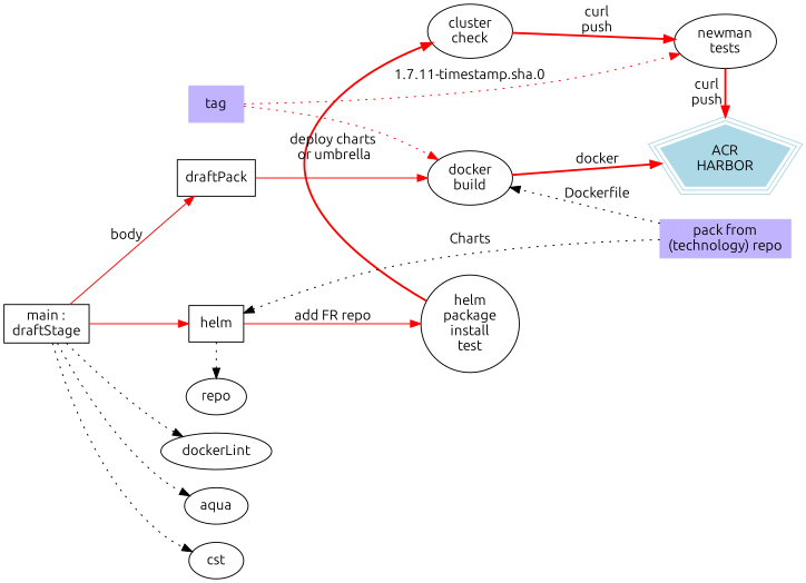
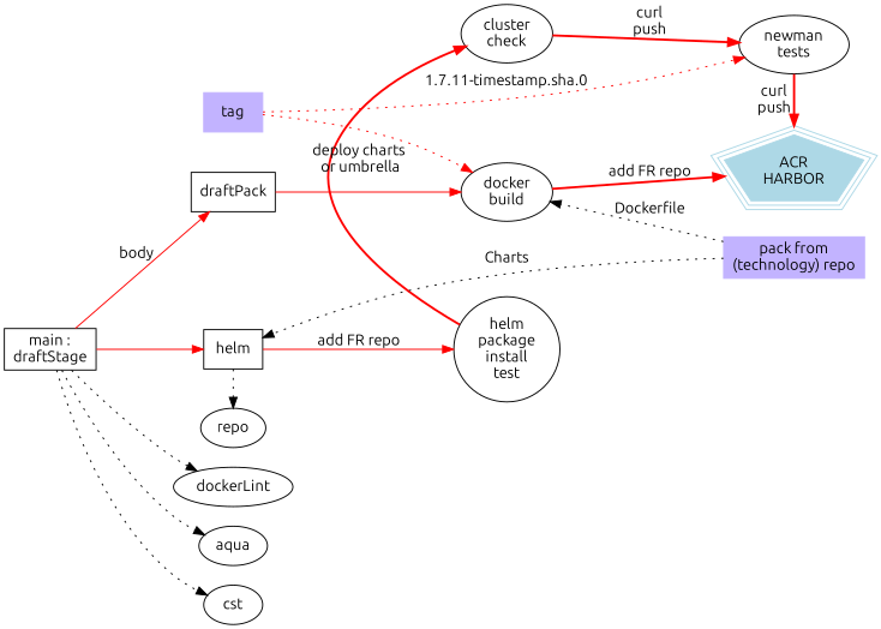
  digraph {
    fontname=Ubuntu
    rankdir=LR
    node [fontname=Ubuntu]
    edge [color=red fontname=Ubuntu style=dotted]
    n1 [label="main :\ndraftStage" shape=box]
    draftPack [shape=box]
    dockerLint
    helm [shape=box]
    aqua
    cst
    n7 [label=repo]
    n8 [label="docker\nbuild"]
    n9 [label="helm\npackage\ninstall\ntest"]
    n10 [label="cluster\ncheck"]
    n11 [label="newman\ntests"]
    n12 [color=lightblue label="ACR\nHARBOR" peripheries=3 shape=polygon sides=5 style=filled]
    n13 [color=".7 .3 1.0" label="pack from\n(technology) repo" shape=box style=filled]
    n14 [color=".7 .3 1.0" label=tag shape=box style=filled]
    subgraph sub_1 {
      rank=min
      n1
    }
    subgraph sub_2 {
      rank=same
      draftPack
      dockerLint
      helm
      aqua
      cst
    }
    subgraph sub_3 {
      rank=same
      helm
      n7
    }
    subgraph sub_4 {
      rank=same
      n8
      n9
      n10
    }
    subgraph sub_5 {
      rank=sink
      n11
    }
    subgraph sub_6 {
      rank=sink
      n12
      n13
    }
    subgraph cluster_7 {
    }
    subgraph cluster_8 {
    }
    n1 -> draftPack [label=" body" style=""]
    n1 -> dockerLint [color=""]
    n1 -> helm [rankdir=LR weight=8 style=""]
    n1 -> aqua [color=""]
    n1 -> cst [color=""]
    draftPack -> n8 [weight=8 style=""]
    helm -> n7 [color=""]
    helm -> n9 [label="add FR repo" style=solid weight=5]
-   n8 -> n12 [label=docker style=bold]
+   n8 -> n12 [label="add FR repo" style=bold]
    n9 -> n10 [label="deploy charts\n or umbrella" style=bold]
    n10 -> n11 [label="curl\npush" style=bold]
    n11 -> n12 [label="curl\npush" style=bold]
    n13 -> helm [label=Charts color=""]
    n13 -> n8 [label=Dockerfile color=""]
    n14 -> n8
    n14 -> n11 [label="1.7.11-timestamp.sha.0"]
  }
